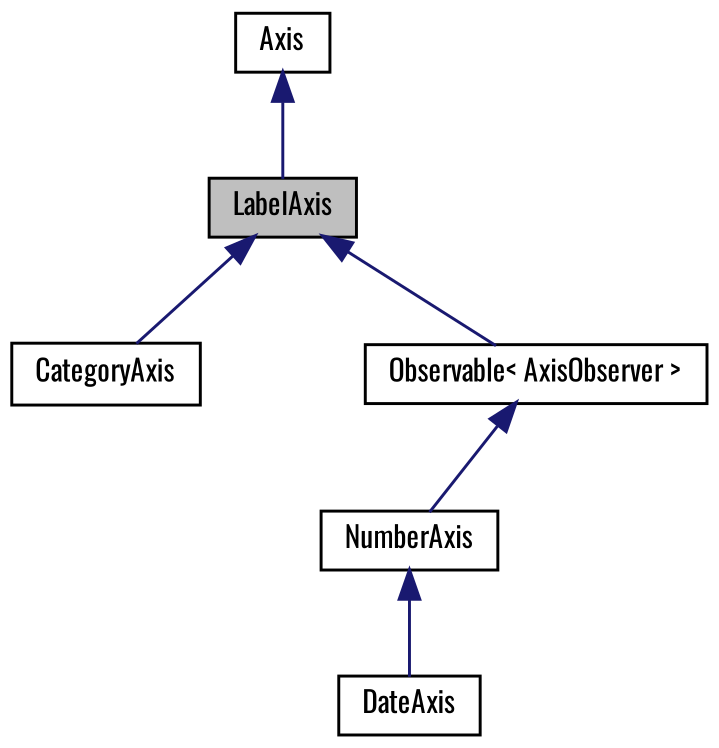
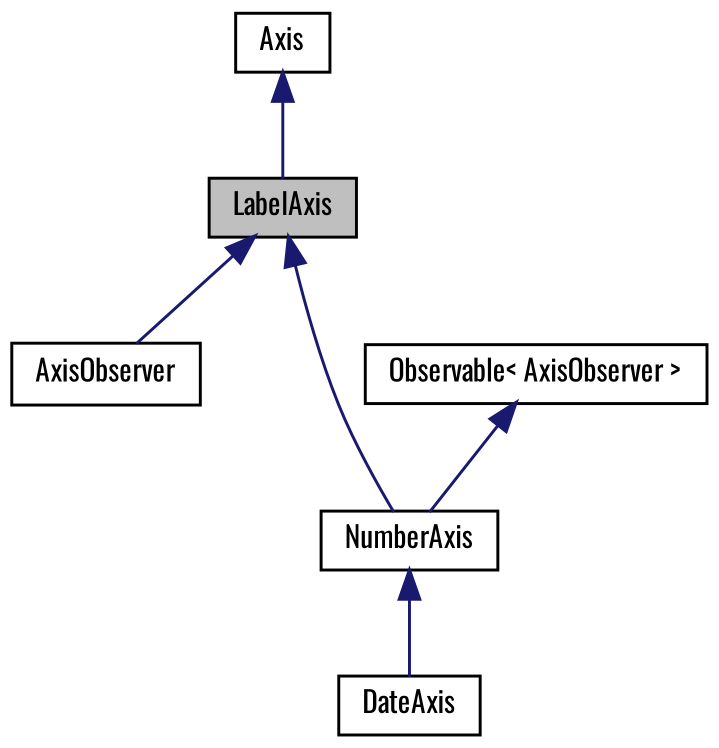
  digraph {
    fontname=Oswald
    node [color=black fontname=Oswald fontsize=10 shape=record]
    edge [color=midnightblue dir=back fontname=Oswald fontsize=10 labelfontname=FreeSans labelfontsize=10 style=solid]
    n1 [fillcolor=grey75 fontcolor=black height=0.2 label=LabelAxis style=filled width=0.4]
-   n2 [height=0.2 label=CategoryAxis width=0.4]
+   n2 [height=0.2 label=AxisObserver width=0.4]
    n3 [height=0.2 label=NumberAxis width=0.4]
    n4 [height=0.2 label=DateAxis width=0.4]
    n5 [height=0.2 label=Axis width=0.4]
    n6 [height=0.2 label="Observable\< AxisObserver \>" width=0.4]
    n1 -> n2
-   n1 -> n6
+   n1 -> n3
    n3 -> n4
    n5 -> n1
    n6 -> n3
  }
